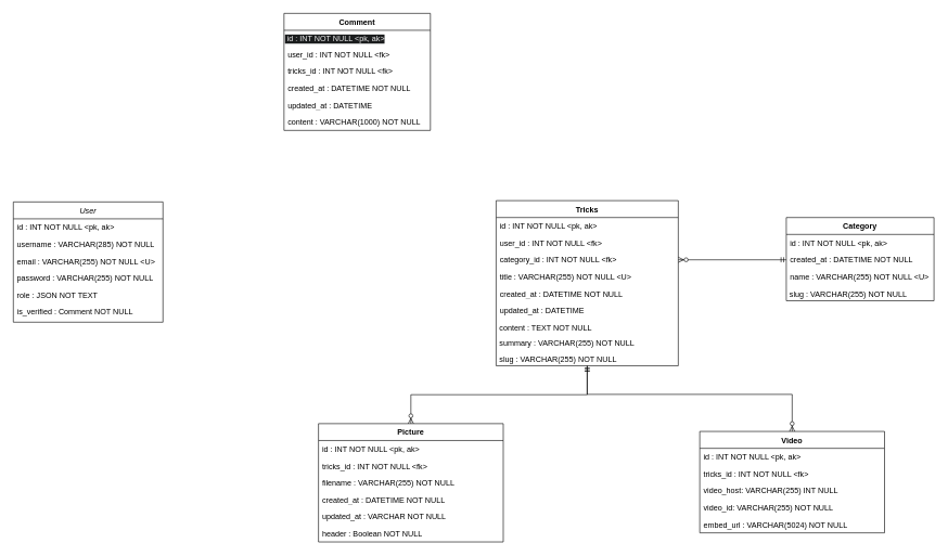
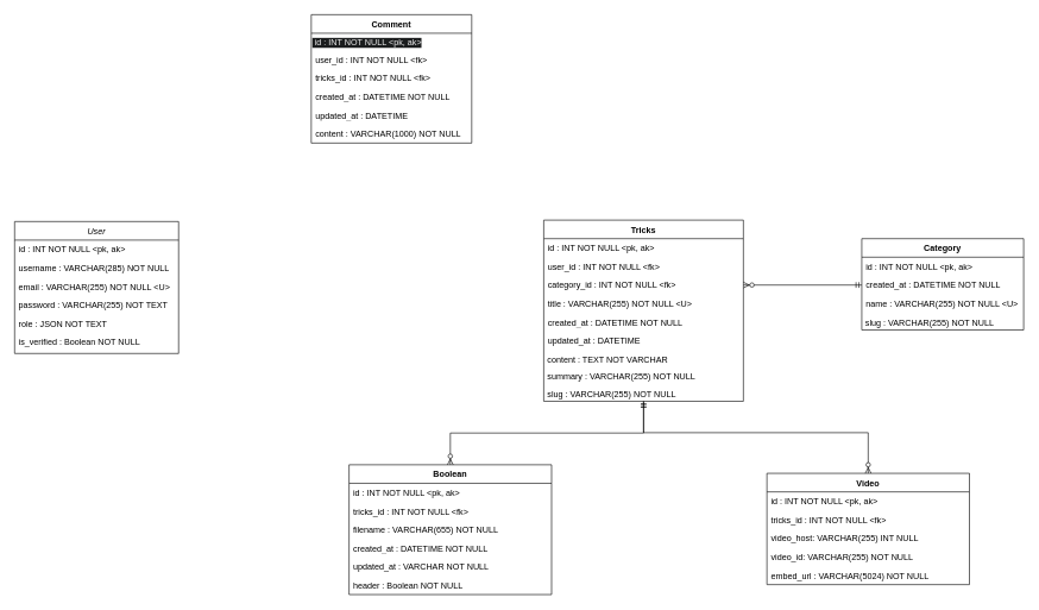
  <mxCell id="0" />
  <mxCell id="1" parent="0" />
  <mxCell id="2" value="User" style="swimlane;fontStyle=2;align=center;verticalAlign=top;childLayout=stackLayout;horizontal=1;startSize=26;horizontalStack=0;resizeParent=1;resizeLast=0;collapsible=1;marginBottom=0;rounded=0;shadow=0;strokeWidth=1;" parent="1" vertex="1"><mxGeometry x="20" y="310" width="230" height="185" as="geometry"><mxRectangle x="230" y="140" width="160" height="26" as="alternateBounds" /></mxGeometry></mxCell>
  <mxCell id="3" value="id : INT NOT NULL &lt;pk, ak&gt;" style="text;align=left;verticalAlign=top;spacingLeft=4;spacingRight=4;overflow=hidden;rotatable=0;points=[[0,0.5],[1,0.5]];portConstraint=eastwest;rounded=0;shadow=0;html=0;" parent="2" vertex="1"><mxGeometry y="26" width="230" height="26" as="geometry" /></mxCell>
  <mxCell id="4" value="username : VARCHAR(285) NOT NULL" style="text;align=left;verticalAlign=top;spacingLeft=4;spacingRight=4;overflow=hidden;rotatable=0;points=[[0,0.5],[1,0.5]];portConstraint=eastwest;rounded=0;shadow=0;html=0;" parent="2" vertex="1"><mxGeometry y="52" width="230" height="26" as="geometry" /></mxCell>
  <mxCell id="5" value="email : VARCHAR(255) NOT NULL &lt;U&gt;" style="text;align=left;verticalAlign=top;spacingLeft=4;spacingRight=4;overflow=hidden;rotatable=0;points=[[0,0.5],[1,0.5]];portConstraint=eastwest;rounded=0;shadow=0;html=0;" parent="2" vertex="1"><mxGeometry y="78" width="230" height="26" as="geometry" /></mxCell>
- <mxCell id="6" value="password : VARCHAR(255) NOT NULL" style="text;align=left;verticalAlign=top;spacingLeft=4;spacingRight=4;overflow=hidden;rotatable=0;points=[[0,0.5],[1,0.5]];portConstraint=eastwest;rounded=0;shadow=0;html=0;" parent="2" vertex="1"><mxGeometry y="104" width="230" height="26" as="geometry" /></mxCell>
+ <mxCell id="6" value="password : VARCHAR(255) NOT TEXT" style="text;align=left;verticalAlign=top;spacingLeft=4;spacingRight=4;overflow=hidden;rotatable=0;points=[[0,0.5],[1,0.5]];portConstraint=eastwest;rounded=0;shadow=0;html=0;" parent="2" vertex="1"><mxGeometry y="104" width="230" height="26" as="geometry" /></mxCell>
  <mxCell id="7" value="role : JSON NOT TEXT" style="text;align=left;verticalAlign=top;spacingLeft=4;spacingRight=4;overflow=hidden;rotatable=0;points=[[0,0.5],[1,0.5]];portConstraint=eastwest;rounded=0;shadow=0;html=0;" parent="2" vertex="1"><mxGeometry y="130" width="230" height="26" as="geometry" /></mxCell>
- <mxCell id="8" value="is_verified : Comment NOT NULL" style="text;align=left;verticalAlign=top;spacingLeft=4;spacingRight=4;overflow=hidden;rotatable=0;points=[[0,0.5],[1,0.5]];portConstraint=eastwest;rounded=0;shadow=0;html=0;" parent="2" vertex="1"><mxGeometry y="156" width="230" height="26" as="geometry" /></mxCell>
+ <mxCell id="8" value="is_verified : Boolean NOT NULL" style="text;align=left;verticalAlign=top;spacingLeft=4;spacingRight=4;overflow=hidden;rotatable=0;points=[[0,0.5],[1,0.5]];portConstraint=eastwest;rounded=0;shadow=0;html=0;" parent="2" vertex="1"><mxGeometry y="156" width="230" height="26" as="geometry" /></mxCell>
  <mxCell id="9" value="Comment" style="swimlane;fontStyle=1;align=center;verticalAlign=top;childLayout=stackLayout;horizontal=1;startSize=26;horizontalStack=0;resizeParent=1;resizeParentMax=0;resizeLast=0;collapsible=1;marginBottom=0;whiteSpace=wrap;html=1;" parent="1" vertex="1"><mxGeometry x="436" y="20" width="225" height="180" as="geometry" /></mxCell>
  <mxCell id="10" value="&lt;span style=&quot;color: rgb(240, 240, 240); font-family: Helvetica; font-size: 12px; font-style: normal; font-variant-ligatures: normal; font-variant-caps: normal; font-weight: 400; letter-spacing: normal; orphans: 2; text-align: left; text-indent: 0px; text-transform: none; widows: 2; word-spacing: 0px; -webkit-text-stroke-width: 0px; background-color: rgb(27, 29, 30); text-decoration-thickness: initial; text-decoration-style: initial; text-decoration-color: initial; float: none; display: inline !important;&quot;&gt;&amp;nbsp;id : INT NOT NULL &amp;lt;pk, ak&amp;gt;&lt;/span&gt;" style="text;whiteSpace=wrap;html=1;" parent="9" vertex="1"><mxGeometry y="26" width="225" height="24" as="geometry" /></mxCell>
  <mxCell id="11" value="user_id : INT NOT NULL &lt;fk&gt;" style="text;align=left;verticalAlign=top;spacingLeft=4;spacingRight=4;overflow=hidden;rotatable=0;points=[[0,0.5],[1,0.5]];portConstraint=eastwest;rounded=0;shadow=0;html=0;" parent="9" vertex="1"><mxGeometry y="50" width="225" height="26" as="geometry" /></mxCell>
  <mxCell id="12" value="tricks_id : INT NOT NULL &lt;fk&gt;" style="text;align=left;verticalAlign=top;spacingLeft=4;spacingRight=4;overflow=hidden;rotatable=0;points=[[0,0.5],[1,0.5]];portConstraint=eastwest;rounded=0;shadow=0;html=0;" parent="9" vertex="1"><mxGeometry y="76" width="225" height="26" as="geometry" /></mxCell>
  <mxCell id="13" value="created_at : DATETIME NOT NULL" style="text;strokeColor=none;fillColor=none;align=left;verticalAlign=top;spacingLeft=4;spacingRight=4;overflow=hidden;rotatable=0;points=[[0,0.5],[1,0.5]];portConstraint=eastwest;whiteSpace=wrap;html=1;" parent="9" vertex="1"><mxGeometry y="102" width="225" height="26" as="geometry" /></mxCell>
  <mxCell id="14" value="updated_at : DATETIME" style="text;strokeColor=none;fillColor=none;align=left;verticalAlign=top;spacingLeft=4;spacingRight=4;overflow=hidden;rotatable=0;points=[[0,0.5],[1,0.5]];portConstraint=eastwest;whiteSpace=wrap;html=1;" parent="9" vertex="1"><mxGeometry y="128" width="225" height="26" as="geometry" /></mxCell>
  <mxCell id="15" value="content : VARCHAR(1000) NOT NULL" style="text;strokeColor=none;fillColor=none;align=left;verticalAlign=top;spacingLeft=4;spacingRight=4;overflow=hidden;rotatable=0;points=[[0,0.5],[1,0.5]];portConstraint=eastwest;whiteSpace=wrap;html=1;" parent="9" vertex="1"><mxGeometry y="154" width="225" height="26" as="geometry" /></mxCell>
  <mxCell id="16" value="" style="line;strokeWidth=1;fillColor=none;align=left;verticalAlign=middle;spacingTop=-1;spacingLeft=3;spacingRight=3;rotatable=0;labelPosition=right;points=[];portConstraint=eastwest;strokeColor=inherit;" parent="9" vertex="1"><mxGeometry y="180" width="225" as="geometry" /></mxCell>
  <mxCell id="17" value="Tricks" style="swimlane;fontStyle=1;align=center;verticalAlign=top;childLayout=stackLayout;horizontal=1;startSize=26;horizontalStack=0;resizeParent=1;resizeParentMax=0;resizeLast=0;collapsible=1;marginBottom=0;whiteSpace=wrap;html=1;" parent="1" vertex="1"><mxGeometry x="762" y="308" width="280" height="254" as="geometry" /></mxCell>
  <mxCell id="18" value="id : INT NOT NULL &lt;pk, ak&gt;" style="text;align=left;verticalAlign=top;spacingLeft=4;spacingRight=4;overflow=hidden;rotatable=0;points=[[0,0.5],[1,0.5]];portConstraint=eastwest;rounded=0;shadow=0;html=0;" parent="17" vertex="1"><mxGeometry y="26" width="280" height="26" as="geometry" /></mxCell>
  <mxCell id="19" value="user_id : INT NOT NULL &lt;fk&gt;" style="text;align=left;verticalAlign=top;spacingLeft=4;spacingRight=4;overflow=hidden;rotatable=0;points=[[0,0.5],[1,0.5]];portConstraint=eastwest;rounded=0;shadow=0;html=0;" parent="17" vertex="1"><mxGeometry y="52" width="280" height="26" as="geometry" /></mxCell>
  <mxCell id="20" value="category_id : INT NOT NULL &lt;fk&gt;" style="text;align=left;verticalAlign=top;spacingLeft=4;spacingRight=4;overflow=hidden;rotatable=0;points=[[0,0.5],[1,0.5]];portConstraint=eastwest;rounded=0;shadow=0;html=0;" parent="17" vertex="1"><mxGeometry y="78" width="280" height="26" as="geometry" /></mxCell>
  <mxCell id="21" value="title : VARCHAR(255) NOT NULL &lt;U&gt;" style="text;align=left;verticalAlign=top;spacingLeft=4;spacingRight=4;overflow=hidden;rotatable=0;points=[[0,0.5],[1,0.5]];portConstraint=eastwest;rounded=0;shadow=0;html=0;" parent="17" vertex="1"><mxGeometry y="104" width="280" height="26" as="geometry" /></mxCell>
  <mxCell id="22" value="created_at : DATETIME NOT NULL" style="text;strokeColor=none;fillColor=none;align=left;verticalAlign=top;spacingLeft=4;spacingRight=4;overflow=hidden;rotatable=0;points=[[0,0.5],[1,0.5]];portConstraint=eastwest;whiteSpace=wrap;html=1;" parent="17" vertex="1"><mxGeometry y="130" width="280" height="26" as="geometry" /></mxCell>
  <mxCell id="23" value="updated_at : DATETIME" style="text;strokeColor=none;fillColor=none;align=left;verticalAlign=top;spacingLeft=4;spacingRight=4;overflow=hidden;rotatable=0;points=[[0,0.5],[1,0.5]];portConstraint=eastwest;whiteSpace=wrap;html=1;" parent="17" vertex="1"><mxGeometry y="156" width="280" height="26" as="geometry" /></mxCell>
- <mxCell id="24" value="&amp;nbsp;content : TEXT NOT NULL" style="text;whiteSpace=wrap;html=1;" parent="17" vertex="1"><mxGeometry y="182" width="280" height="24" as="geometry" /></mxCell>
+ <mxCell id="24" value="&amp;nbsp;content : TEXT NOT VARCHAR" style="text;whiteSpace=wrap;html=1;" parent="17" vertex="1"><mxGeometry y="182" width="280" height="24" as="geometry" /></mxCell>
  <mxCell id="25" value="&amp;nbsp;summary&amp;nbsp;: VARCHAR(255) NOT NULL" style="text;whiteSpace=wrap;html=1;" parent="17" vertex="1"><mxGeometry y="206" width="280" height="24" as="geometry" /></mxCell>
  <mxCell id="26" value="&amp;nbsp;slug : VARCHAR(255) NOT NULL" style="text;whiteSpace=wrap;html=1;" parent="17" vertex="1"><mxGeometry y="230" width="280" height="24" as="geometry" /></mxCell>
- <mxCell id="27" value="Picture" style="swimlane;fontStyle=1;align=center;verticalAlign=top;childLayout=stackLayout;horizontal=1;startSize=26;horizontalStack=0;resizeParent=1;resizeParentMax=0;resizeLast=0;collapsible=1;marginBottom=0;whiteSpace=wrap;html=1;" parent="1" vertex="1"><mxGeometry x="489" y="651" width="284" height="182" as="geometry" /></mxCell>
+ <mxCell id="27" value="Boolean" style="swimlane;fontStyle=1;align=center;verticalAlign=top;childLayout=stackLayout;horizontal=1;startSize=26;horizontalStack=0;resizeParent=1;resizeParentMax=0;resizeLast=0;collapsible=1;marginBottom=0;whiteSpace=wrap;html=1;" parent="1" vertex="1"><mxGeometry x="489" y="651" width="284" height="182" as="geometry" /></mxCell>
  <mxCell id="28" value="id : INT NOT NULL &lt;pk, ak&gt;" style="text;align=left;verticalAlign=top;spacingLeft=4;spacingRight=4;overflow=hidden;rotatable=0;points=[[0,0.5],[1,0.5]];portConstraint=eastwest;rounded=0;shadow=0;html=0;" parent="27" vertex="1"><mxGeometry y="26" width="284" height="26" as="geometry" /></mxCell>
  <mxCell id="29" value="tricks_id : INT NOT NULL &lt;fk&gt;" style="text;align=left;verticalAlign=top;spacingLeft=4;spacingRight=4;overflow=hidden;rotatable=0;points=[[0,0.5],[1,0.5]];portConstraint=eastwest;rounded=0;shadow=0;html=0;" parent="27" vertex="1"><mxGeometry y="52" width="284" height="26" as="geometry" /></mxCell>
- <mxCell id="30" value="filename : VARCHAR(255) NOT NULL" style="text;align=left;verticalAlign=top;spacingLeft=4;spacingRight=4;overflow=hidden;rotatable=0;points=[[0,0.5],[1,0.5]];portConstraint=eastwest;rounded=0;shadow=0;html=0;" parent="27" vertex="1"><mxGeometry y="78" width="284" height="26" as="geometry" /></mxCell>
+ <mxCell id="30" value="filename : VARCHAR(655) NOT NULL" style="text;align=left;verticalAlign=top;spacingLeft=4;spacingRight=4;overflow=hidden;rotatable=0;points=[[0,0.5],[1,0.5]];portConstraint=eastwest;rounded=0;shadow=0;html=0;" parent="27" vertex="1"><mxGeometry y="78" width="284" height="26" as="geometry" /></mxCell>
  <mxCell id="31" value="created_at : DATETIME NOT NULL" style="text;strokeColor=none;fillColor=none;align=left;verticalAlign=top;spacingLeft=4;spacingRight=4;overflow=hidden;rotatable=0;points=[[0,0.5],[1,0.5]];portConstraint=eastwest;whiteSpace=wrap;html=1;" parent="27" vertex="1"><mxGeometry y="104" width="284" height="26" as="geometry" /></mxCell>
  <mxCell id="32" value="updated_at : VARCHAR NOT NULL" style="text;strokeColor=none;fillColor=none;align=left;verticalAlign=top;spacingLeft=4;spacingRight=4;overflow=hidden;rotatable=0;points=[[0,0.5],[1,0.5]];portConstraint=eastwest;whiteSpace=wrap;html=1;" parent="27" vertex="1"><mxGeometry y="130" width="284" height="26" as="geometry" /></mxCell>
  <mxCell id="33" value="header : Boolean NOT NULL" style="text;strokeColor=none;fillColor=none;align=left;verticalAlign=top;spacingLeft=4;spacingRight=4;overflow=hidden;rotatable=0;points=[[0,0.5],[1,0.5]];portConstraint=eastwest;whiteSpace=wrap;html=1;" parent="27" vertex="1"><mxGeometry y="156" width="284" height="26" as="geometry" /></mxCell>
  <mxCell id="34" value="" style="fontSize=12;html=1;endArrow=ERzeroToMany;startArrow=ERmandOne;rounded=0;entryX=0.5;entryY=0;entryDx=0;entryDy=0;exitX=0.5;exitY=1;exitDx=0;exitDy=0;edgeStyle=orthogonalEdgeStyle;" parent="1" source="26" target="27" edge="1"><mxGeometry width="100" height="100" relative="1" as="geometry"><mxPoint x="900" y="492" as="sourcePoint" /><mxPoint x="1554" y="645" as="targetPoint" /></mxGeometry></mxCell>
  <mxCell id="35" value="Video" style="swimlane;fontStyle=1;align=center;verticalAlign=top;childLayout=stackLayout;horizontal=1;startSize=26;horizontalStack=0;resizeParent=1;resizeParentMax=0;resizeLast=0;collapsible=1;marginBottom=0;whiteSpace=wrap;html=1;" parent="1" vertex="1"><mxGeometry x="1075" y="663" width="284" height="156" as="geometry" /></mxCell>
  <mxCell id="36" value="id : INT NOT NULL &lt;pk, ak&gt;" style="text;align=left;verticalAlign=top;spacingLeft=4;spacingRight=4;overflow=hidden;rotatable=0;points=[[0,0.5],[1,0.5]];portConstraint=eastwest;rounded=0;shadow=0;html=0;" parent="35" vertex="1"><mxGeometry y="26" width="284" height="26" as="geometry" /></mxCell>
  <mxCell id="37" value="tricks_id : INT NOT NULL &lt;fk&gt;" style="text;align=left;verticalAlign=top;spacingLeft=4;spacingRight=4;overflow=hidden;rotatable=0;points=[[0,0.5],[1,0.5]];portConstraint=eastwest;rounded=0;shadow=0;html=0;" parent="35" vertex="1"><mxGeometry y="52" width="284" height="26" as="geometry" /></mxCell>
  <mxCell id="38" value="video_host: VARCHAR(255) INT NULL" style="text;align=left;verticalAlign=top;spacingLeft=4;spacingRight=4;overflow=hidden;rotatable=0;points=[[0,0.5],[1,0.5]];portConstraint=eastwest;rounded=0;shadow=0;html=0;" parent="35" vertex="1"><mxGeometry y="78" width="284" height="26" as="geometry" /></mxCell>
  <mxCell id="39" value="video_id: VARCHAR(255) NOT NULL" style="text;align=left;verticalAlign=top;spacingLeft=4;spacingRight=4;overflow=hidden;rotatable=0;points=[[0,0.5],[1,0.5]];portConstraint=eastwest;rounded=0;shadow=0;html=0;" parent="35" vertex="1"><mxGeometry y="104" width="284" height="26" as="geometry" /></mxCell>
  <mxCell id="40" value="embed_url : VARCHAR(5024) NOT NULL" style="text;align=left;verticalAlign=top;spacingLeft=4;spacingRight=4;overflow=hidden;rotatable=0;points=[[0,0.5],[1,0.5]];portConstraint=eastwest;rounded=0;shadow=0;html=0;" parent="35" vertex="1"><mxGeometry y="130" width="284" height="26" as="geometry" /></mxCell>
  <mxCell id="41" value="" style="fontSize=12;html=1;endArrow=ERzeroToMany;startArrow=ERmandOne;rounded=0;entryX=0.5;entryY=0;entryDx=0;entryDy=0;exitX=0.5;exitY=1;exitDx=0;exitDy=0;edgeStyle=orthogonalEdgeStyle;" parent="1" source="26" target="35" edge="1"><mxGeometry width="100" height="100" relative="1" as="geometry"><mxPoint x="1208" y="643" as="sourcePoint" /><mxPoint x="937" y="758" as="targetPoint" /><Array as="points"><mxPoint x="902" y="606" /><mxPoint x="1217" y="606" /></Array></mxGeometry></mxCell>
  <mxCell id="42" value="Category" style="swimlane;fontStyle=1;align=center;verticalAlign=top;childLayout=stackLayout;horizontal=1;startSize=26;horizontalStack=0;resizeParent=1;resizeParentMax=0;resizeLast=0;collapsible=1;marginBottom=0;whiteSpace=wrap;html=1;" parent="1" vertex="1"><mxGeometry x="1208" y="334" width="227" height="128" as="geometry" /></mxCell>
  <mxCell id="43" value="id : INT NOT NULL &lt;pk, ak&gt;" style="text;align=left;verticalAlign=top;spacingLeft=4;spacingRight=4;overflow=hidden;rotatable=0;points=[[0,0.5],[1,0.5]];portConstraint=eastwest;rounded=0;shadow=0;html=0;" parent="42" vertex="1"><mxGeometry y="26" width="227" height="26" as="geometry" /></mxCell>
  <mxCell id="44" value="created_at : DATETIME NOT NULL" style="text;strokeColor=none;fillColor=none;align=left;verticalAlign=top;spacingLeft=4;spacingRight=4;overflow=hidden;rotatable=0;points=[[0,0.5],[1,0.5]];portConstraint=eastwest;whiteSpace=wrap;html=1;" parent="42" vertex="1"><mxGeometry y="52" width="227" height="26" as="geometry" /></mxCell>
  <mxCell id="45" value="name : VARCHAR(255) NOT NULL &lt;U&gt;" style="text;align=left;verticalAlign=top;spacingLeft=4;spacingRight=4;overflow=hidden;rotatable=0;points=[[0,0.5],[1,0.5]];portConstraint=eastwest;rounded=0;shadow=0;html=0;" parent="42" vertex="1"><mxGeometry y="78" width="227" height="26" as="geometry" /></mxCell>
  <mxCell id="46" value="&amp;nbsp;slug : VARCHAR(255) NOT NULL" style="text;whiteSpace=wrap;html=1;" parent="42" vertex="1"><mxGeometry y="104" width="227" height="24" as="geometry" /></mxCell>
  <mxCell id="47" value="" style="fontSize=12;html=1;endArrow=ERzeroToMany;startArrow=ERmandOne;rounded=0;exitX=0;exitY=0.5;exitDx=0;exitDy=0;" parent="1" source="44" target="20" edge="1"><mxGeometry width="100" height="100" relative="1" as="geometry"><mxPoint x="1075" y="169" as="sourcePoint" /><mxPoint x="1587" y="167" as="targetPoint" /></mxGeometry></mxCell>
